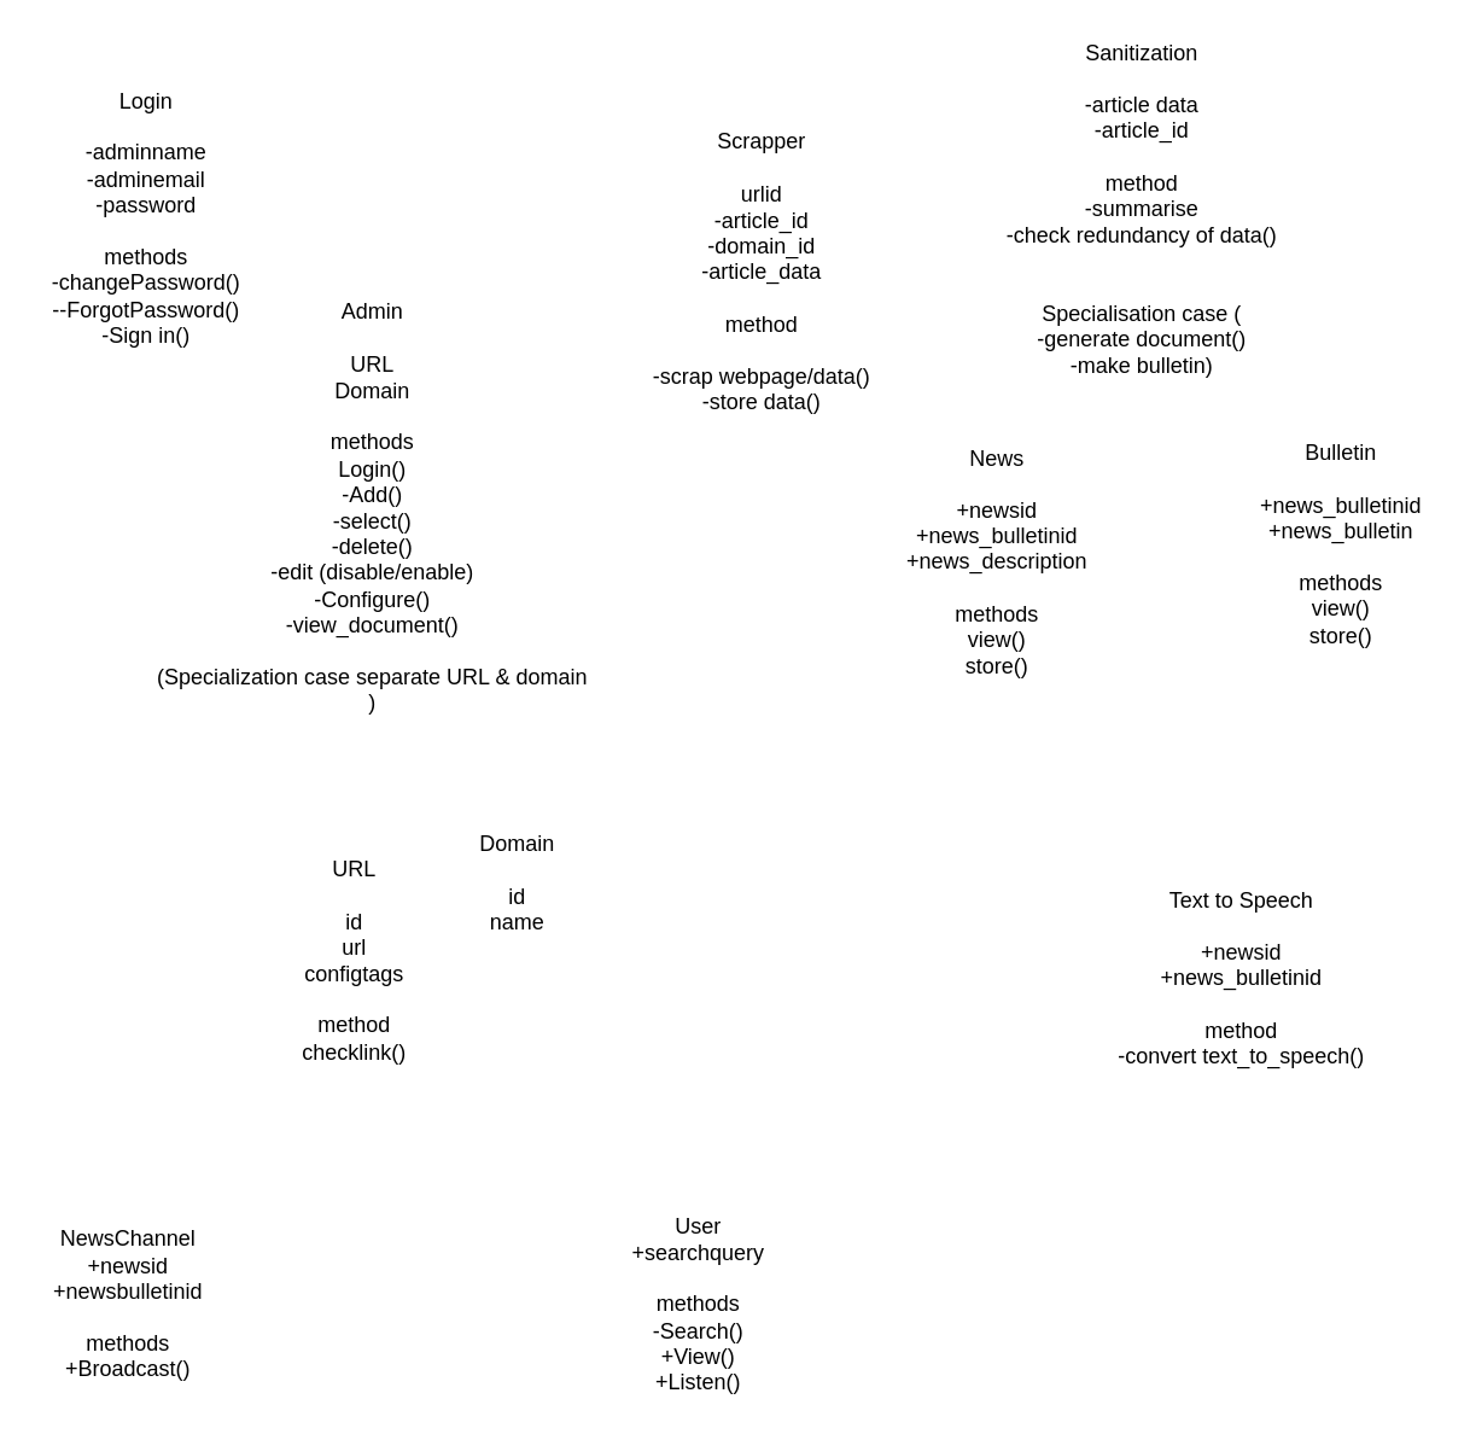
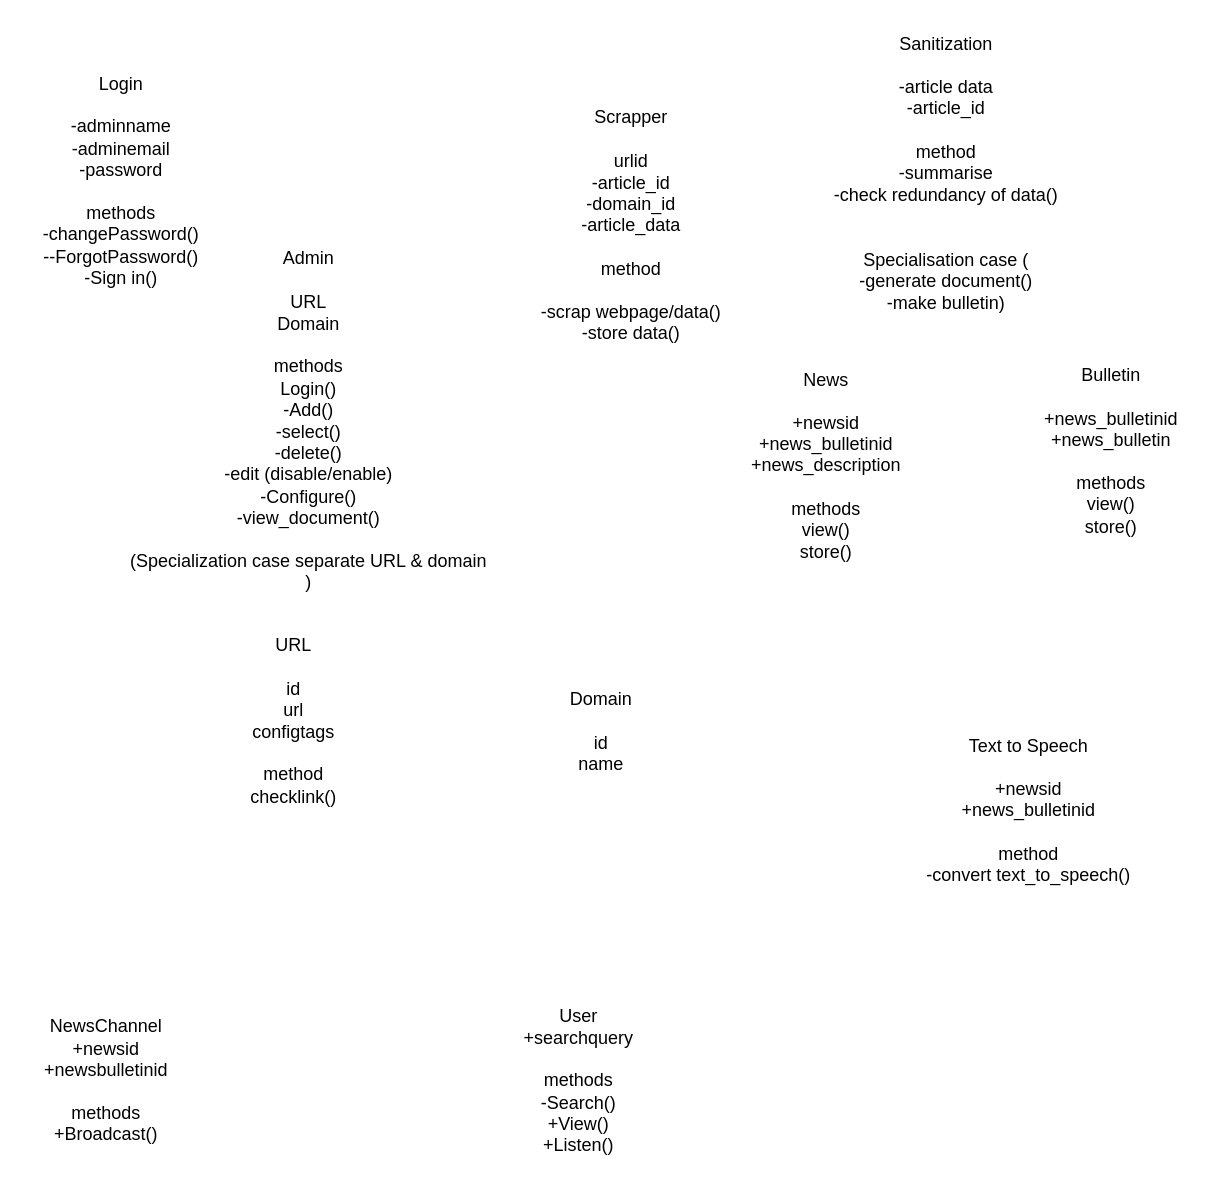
  <mxCell id="0" />
  <mxCell id="1" parent="0" />
  <mxCell id="2" value="User&lt;br&gt;+searchquery&lt;br&gt;&lt;br&gt;methods&lt;br&gt;-Search()&lt;br&gt;+View()&lt;br&gt;+Listen()" style="text;html=1;align=center;verticalAlign=middle;resizable=0;points=[];autosize=1;strokeColor=none;fillColor=none;" parent="1" vertex="1"><mxGeometry x="340" y="670" width="90" height="100" as="geometry" /></mxCell>
  <mxCell id="3" value="Admin&lt;br&gt;&lt;br&gt;URL&lt;br&gt;Domain&lt;br&gt;&lt;br&gt;methods&lt;br&gt;Login()&lt;br&gt;-Add()&lt;br&gt;-select()&lt;br&gt;-delete()&lt;br&gt;-edit (disable/enable)&lt;br&gt;-Configure()&lt;br&gt;-view_document()&lt;br&gt;&lt;br&gt;(Specialization case separate URL &amp;amp; domain&lt;br&gt;)" style="text;html=1;align=center;verticalAlign=middle;resizable=0;points=[];autosize=1;strokeColor=none;fillColor=none;" parent="1" vertex="1"><mxGeometry x="80" y="165" width="250" height="230" as="geometry" /></mxCell>
  <mxCell id="4" value="Scrapper&lt;br&gt;&lt;br&gt;urlid&lt;br&gt;-article_id&lt;br&gt;-domain_id&lt;br&gt;-article_data&lt;br&gt;&lt;br&gt;method&lt;br&gt;&amp;nbsp;&lt;br&gt;-scrap webpage/data()&lt;br&gt;-store data()" style="text;html=1;align=center;verticalAlign=middle;resizable=0;points=[];autosize=1;strokeColor=none;fillColor=none;" parent="1" vertex="1"><mxGeometry x="350" y="70" width="140" height="160" as="geometry" /></mxCell>
  <mxCell id="5" value="Sanitization&lt;br&gt;&lt;br&gt;-article data&lt;br&gt;-article_id&lt;br&gt;&lt;br&gt;method&lt;br&gt;-summarise&lt;br&gt;-check redundancy of data()&lt;br&gt;&lt;br&gt;&lt;br&gt;Specialisation case (&lt;br&gt;-generate document()&lt;br&gt;-make bulletin)" style="text;html=1;align=center;verticalAlign=middle;resizable=0;points=[];autosize=1;strokeColor=none;fillColor=none;" parent="1" vertex="1"><mxGeometry x="545" y="20" width="170" height="190" as="geometry" /></mxCell>
  <mxCell id="6" value="Text to Speech&lt;br&gt;&lt;br&gt;+newsid&lt;br&gt;+news_bulletinid&lt;br&gt;&lt;br&gt;method&lt;br&gt;-convert text_to_speech()" style="text;html=1;align=center;verticalAlign=middle;resizable=0;points=[];autosize=1;strokeColor=none;fillColor=none;" parent="1" vertex="1"><mxGeometry x="610" y="490" width="150" height="100" as="geometry" /></mxCell>
  <mxCell id="7" value="Login&lt;br&gt;&lt;br&gt;-adminname&lt;br&gt;-adminemail&lt;br&gt;-password&lt;br&gt;&lt;br&gt;methods&lt;br&gt;-changePassword()&lt;br&gt;--ForgotPassword()&lt;br&gt;-Sign in()" style="text;html=1;align=center;verticalAlign=middle;resizable=0;points=[];autosize=1;strokeColor=none;fillColor=none;" parent="1" vertex="1"><mxGeometry x="20" y="45" width="120" height="150" as="geometry" /></mxCell>
- <mxCell id="8" value="URL&lt;br&gt;&lt;br&gt;id&lt;br&gt;url&lt;br&gt;configtags&lt;br&gt;&lt;br&gt;method&lt;br&gt;checklink()" style="text;html=1;align=center;verticalAlign=middle;resizable=0;points=[];autosize=1;strokeColor=none;fillColor=none;" parent="1" vertex="1"><mxGeometry x="160" y="470" width="70" height="120" as="geometry" /></mxCell>
- <mxCell id="9" value="Domain&lt;br&gt;&lt;br&gt;id&lt;br&gt;name" style="text;html=1;align=center;verticalAlign=middle;resizable=0;points=[];autosize=1;strokeColor=none;fillColor=none;" parent="1" vertex="1"><mxGeometry x="255" y="457" width="60" height="60" as="geometry" /></mxCell>
+ <mxCell id="8" value="URL&lt;br&gt;&lt;br&gt;id&lt;br&gt;url&lt;br&gt;configtags&lt;br&gt;&lt;br&gt;method&lt;br&gt;checklink()" style="text;html=1;align=center;verticalAlign=middle;resizable=0;points=[];autosize=1;strokeColor=none;fillColor=none;" parent="1" vertex="1"><mxGeometry x="160" y="420" width="70" height="120" as="geometry" /></mxCell>
+ <mxCell id="9" value="Domain&lt;br&gt;&lt;br&gt;id&lt;br&gt;name" style="text;html=1;align=center;verticalAlign=middle;resizable=0;points=[];autosize=1;strokeColor=none;fillColor=none;" parent="1" vertex="1"><mxGeometry x="370" y="457" width="60" height="60" as="geometry" /></mxCell>
  <mxCell id="10" value="Bulletin&lt;br&gt;&lt;br&gt;+news_bulletinid&lt;br&gt;+news_bulletin&lt;br&gt;&lt;br&gt;methods&lt;br&gt;view()&lt;br&gt;store()" style="text;html=1;align=center;verticalAlign=middle;resizable=0;points=[];autosize=1;strokeColor=none;fillColor=none;" parent="1" vertex="1"><mxGeometry x="690" y="240" width="100" height="120" as="geometry" /></mxCell>
  <mxCell id="11" value="News&lt;br&gt;&lt;br&gt;+newsid&lt;br&gt;+news_bulletinid&lt;br&gt;+news_description&lt;br&gt;&lt;br&gt;methods&lt;br&gt;view()&lt;br&gt;store()" style="text;html=1;align=center;verticalAlign=middle;resizable=0;points=[];autosize=1;strokeColor=none;fillColor=none;" parent="1" vertex="1"><mxGeometry x="490" y="245" width="120" height="130" as="geometry" /></mxCell>
  <mxCell id="12" value="NewsChannel&lt;br&gt;+newsid&lt;br&gt;+newsbulletinid&lt;br&gt;&lt;br&gt;methods&lt;br&gt;+Broadcast()" style="text;html=1;align=center;verticalAlign=middle;resizable=0;points=[];autosize=1;strokeColor=none;fillColor=none;" vertex="1" parent="1"><mxGeometry x="20" y="675" width="100" height="90" as="geometry" /></mxCell>
